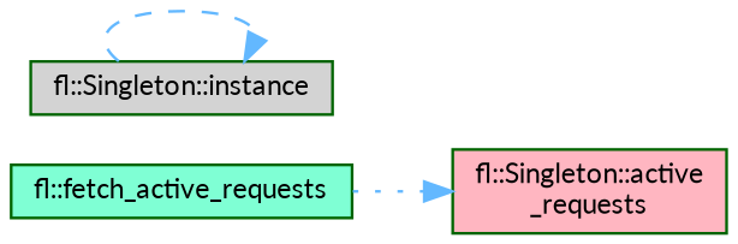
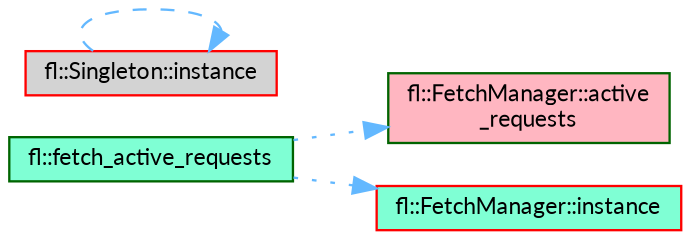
  digraph {
    fontname=Lato
    rankdir=LR
    node [color=darkgreen fillcolor=aquamarine fontname=Lato fontsize=10 shape=box style=filled]
    edge [color=steelblue1 fontname=Lato fontsize=10 labelfontname=Helvetica labelfontsize=10 style=dotted]
    n1 [fontcolor=black height=0.2 label="fl::fetch_active_requests" width=0.4]
-   n2 [fillcolor=lightpink height=0.2 label="fl::Singleton::active\l_requests" width=0.4]
-   n4 [fillcolor=lightgrey height=0.2 label="fl::Singleton::instance" width=0.4]
+   n2 [fillcolor=lightpink height=0.2 label="fl::FetchManager::active\l_requests" width=0.4]
+   n3 [color=red height=0.2 label="fl::FetchManager::instance" width=0.4]
+   n4 [color=red fillcolor=lightgrey height=0.2 label="fl::Singleton::instance" width=0.4]
    n1 -> n2
+   n1 -> n3
    n4 -> n4 [style=dashed]
  }
